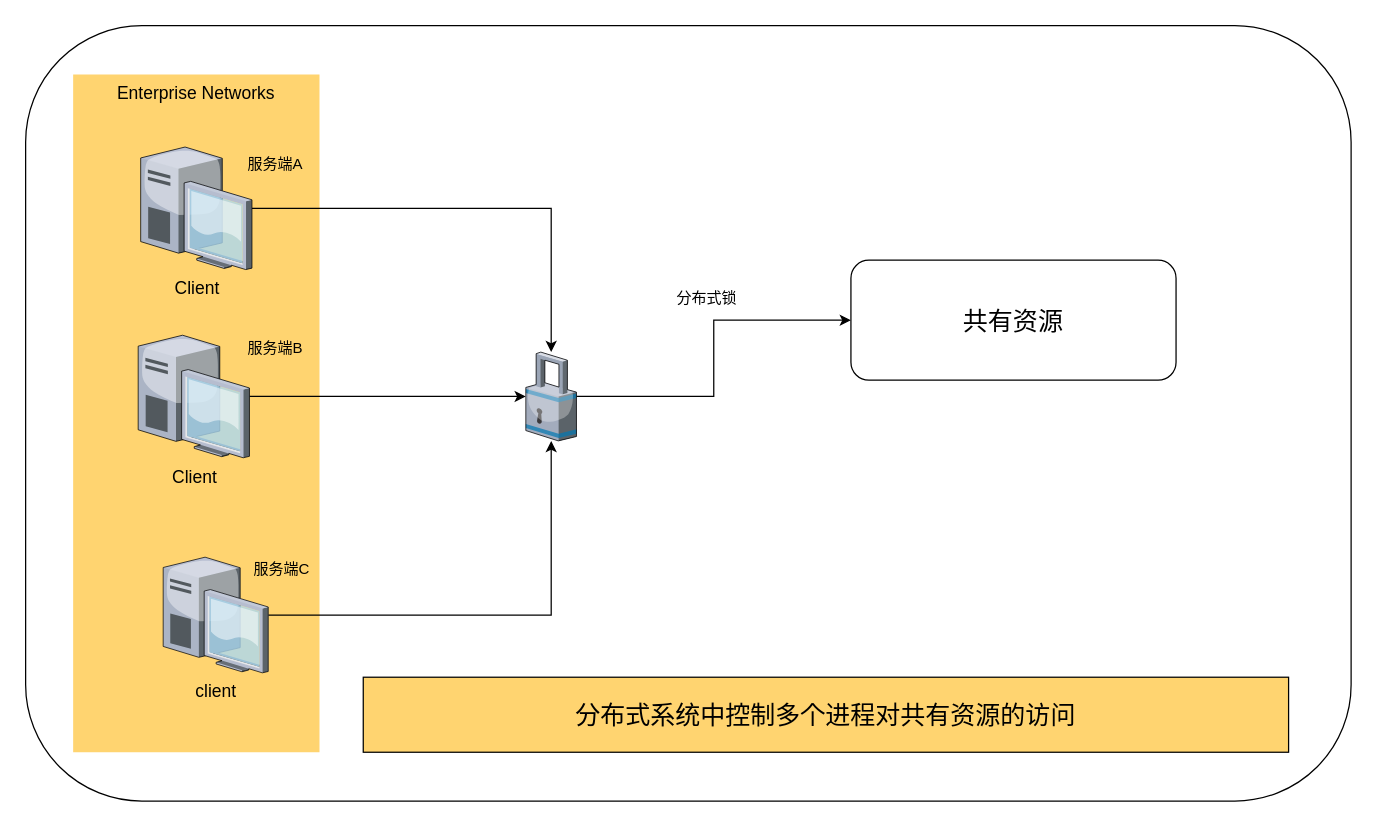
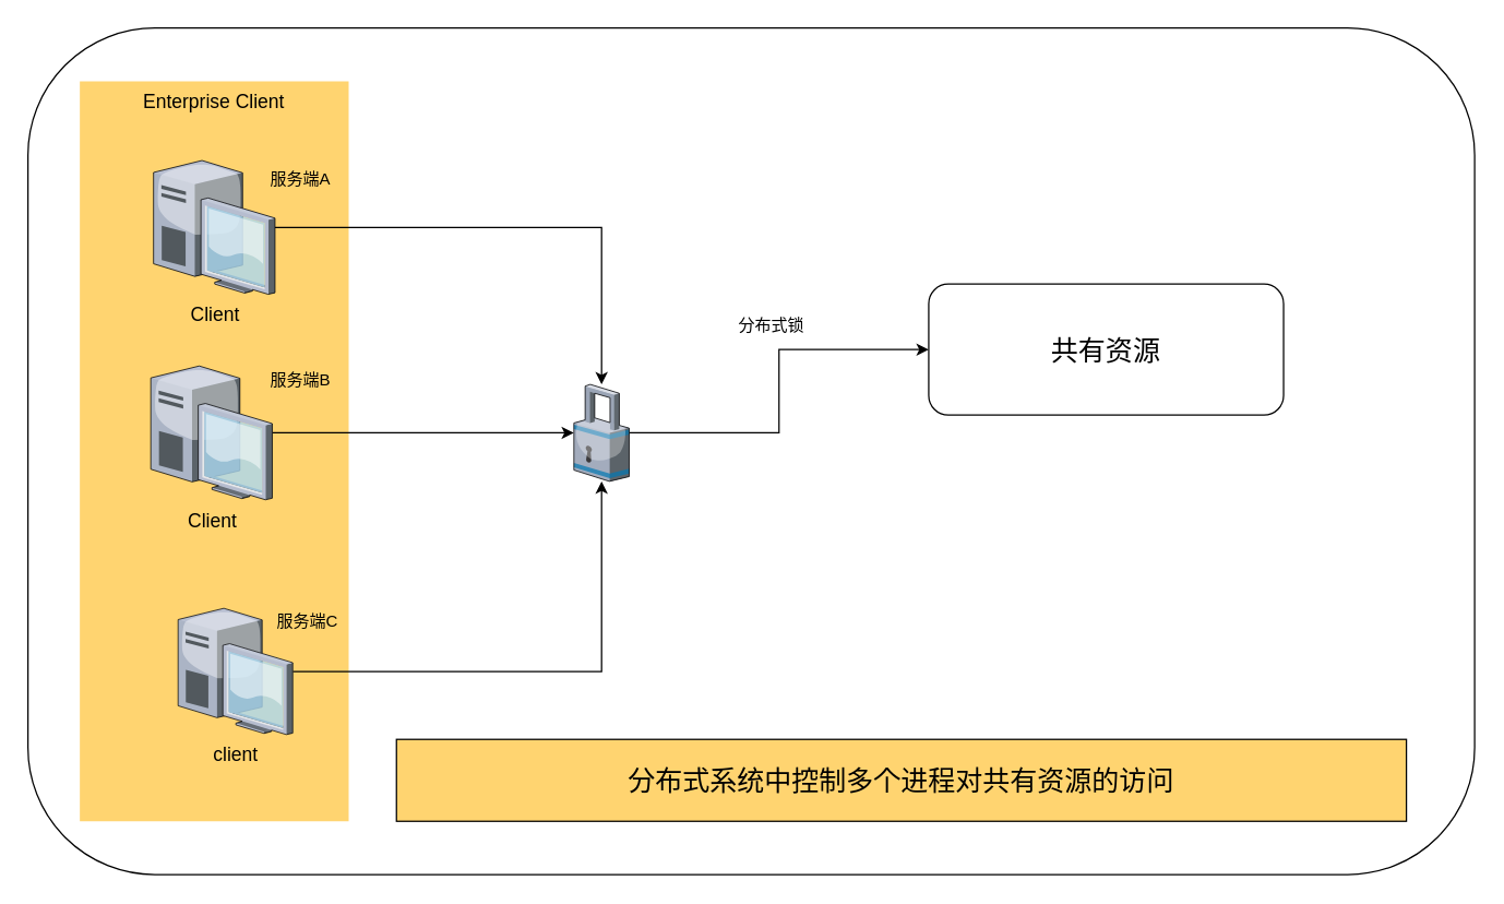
  <mxCell id="0" style=";html=1;" />
  <mxCell id="1" style=";html=1;" parent="0" />
  <mxCell id="2" value="" style="rounded=1;whiteSpace=wrap;html=1;" vertex="1" parent="1"><mxGeometry x="20" y="20" width="1060" height="620" as="geometry" /></mxCell>
- <mxCell id="3" value="Enterprise Networks" style="whiteSpace=wrap;html=1;fillColor=#FFD470;gradientColor=none;fontSize=14;strokeColor=none;verticalAlign=top;" parent="1" vertex="1"><mxGeometry x="58" y="59" width="197" height="542" as="geometry" /></mxCell>
+ <mxCell id="3" value="Enterprise Client" style="whiteSpace=wrap;html=1;fillColor=#FFD470;gradientColor=none;fontSize=14;strokeColor=none;verticalAlign=top;" parent="1" vertex="1"><mxGeometry x="58" y="59" width="197" height="542" as="geometry" /></mxCell>
  <mxCell id="4" style="edgeStyle=orthogonalEdgeStyle;rounded=0;orthogonalLoop=1;jettySize=auto;html=1;" edge="1" parent="1" source="5" target="11"><mxGeometry relative="1" as="geometry" /></mxCell>
  <mxCell id="5" value="client" style="verticalLabelPosition=bottom;aspect=fixed;html=1;verticalAlign=top;strokeColor=none;shape=mxgraph.citrix.desktop;fillColor=#66B2FF;gradientColor=#0066CC;fontSize=14;" parent="1" vertex="1"><mxGeometry x="130" y="445" width="84" height="92.49" as="geometry" /></mxCell>
  <mxCell id="6" style="edgeStyle=orthogonalEdgeStyle;rounded=0;orthogonalLoop=1;jettySize=auto;html=1;" edge="1" parent="1" source="7" target="11"><mxGeometry relative="1" as="geometry" /></mxCell>
  <mxCell id="7" value="Client" style="verticalLabelPosition=bottom;aspect=fixed;html=1;verticalAlign=top;strokeColor=none;shape=mxgraph.citrix.desktop;fillColor=#66B2FF;gradientColor=#0066CC;fontSize=14;" parent="1" vertex="1"><mxGeometry x="110" y="267.5" width="89" height="98" as="geometry" /></mxCell>
  <mxCell id="8" style="edgeStyle=orthogonalEdgeStyle;rounded=0;orthogonalLoop=1;jettySize=auto;html=1;" edge="1" parent="1" source="9" target="11"><mxGeometry relative="1" as="geometry" /></mxCell>
  <mxCell id="9" value="Client" style="verticalLabelPosition=bottom;aspect=fixed;html=1;verticalAlign=top;strokeColor=none;shape=mxgraph.citrix.desktop;fillColor=#66B2FF;gradientColor=#0066CC;fontSize=14;" parent="1" vertex="1"><mxGeometry x="112" y="117" width="89" height="98" as="geometry" /></mxCell>
  <mxCell id="10" style="edgeStyle=orthogonalEdgeStyle;rounded=0;orthogonalLoop=1;jettySize=auto;html=1;entryX=0;entryY=0.5;entryDx=0;entryDy=0;" edge="1" parent="1" source="11" target="15"><mxGeometry relative="1" as="geometry" /></mxCell>
  <mxCell id="11" value="" style="verticalLabelPosition=bottom;aspect=fixed;html=1;verticalAlign=top;strokeColor=none;align=center;outlineConnect=0;shape=mxgraph.citrix.security;" vertex="1" parent="1"><mxGeometry x="420" y="281" width="40.5" height="71" as="geometry" /></mxCell>
  <mxCell id="12" value="服务端A" style="text;html=1;strokeColor=none;fillColor=none;align=center;verticalAlign=middle;whiteSpace=wrap;rounded=0;" vertex="1" parent="1"><mxGeometry x="190" y="121" width="60" height="20" as="geometry" /></mxCell>
  <mxCell id="13" value="服务端B" style="text;html=1;strokeColor=none;fillColor=none;align=center;verticalAlign=middle;whiteSpace=wrap;rounded=0;" vertex="1" parent="1"><mxGeometry x="190" y="267.5" width="60" height="20" as="geometry" /></mxCell>
  <mxCell id="14" value="服务端C" style="text;html=1;strokeColor=none;fillColor=none;align=center;verticalAlign=middle;whiteSpace=wrap;rounded=0;" vertex="1" parent="1"><mxGeometry x="195" y="445" width="60" height="20" as="geometry" /></mxCell>
  <mxCell id="15" value="&lt;font style=&quot;font-size: 20px&quot;&gt;共有资源&lt;/font&gt;" style="rounded=1;whiteSpace=wrap;html=1;" vertex="1" parent="1"><mxGeometry x="680" y="207.5" width="260" height="96" as="geometry" /></mxCell>
  <mxCell id="16" value="分布式锁" style="text;html=1;strokeColor=none;fillColor=none;align=center;verticalAlign=middle;whiteSpace=wrap;rounded=0;" vertex="1" parent="1"><mxGeometry x="510" y="228" width="110" height="20" as="geometry" /></mxCell>
  <mxCell id="17" value="&lt;font style=&quot;font-size: 20px&quot;&gt;分布式系统中控制多个进程对共有资源的访问&lt;/font&gt;" style="rounded=0;whiteSpace=wrap;html=1;fillColor=#ffd470;" vertex="1" parent="1"><mxGeometry x="290" y="541" width="740" height="60" as="geometry" /></mxCell>
